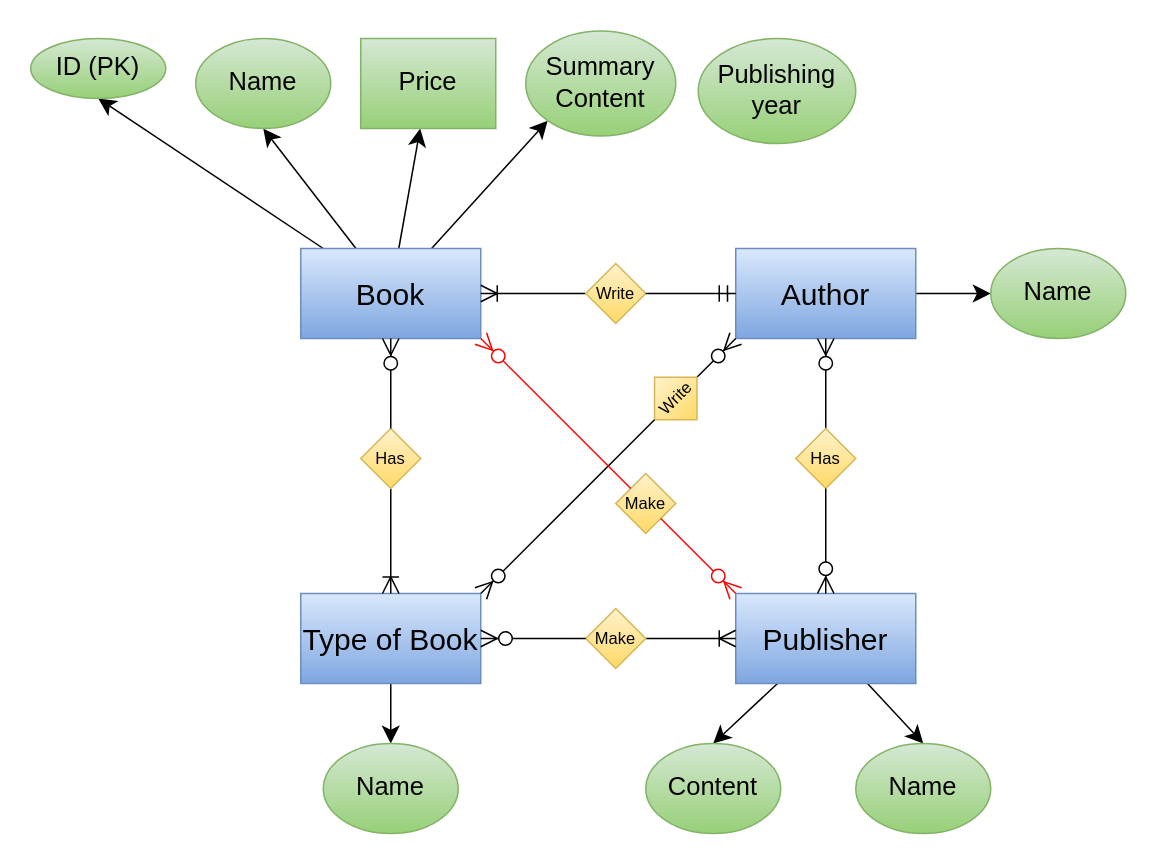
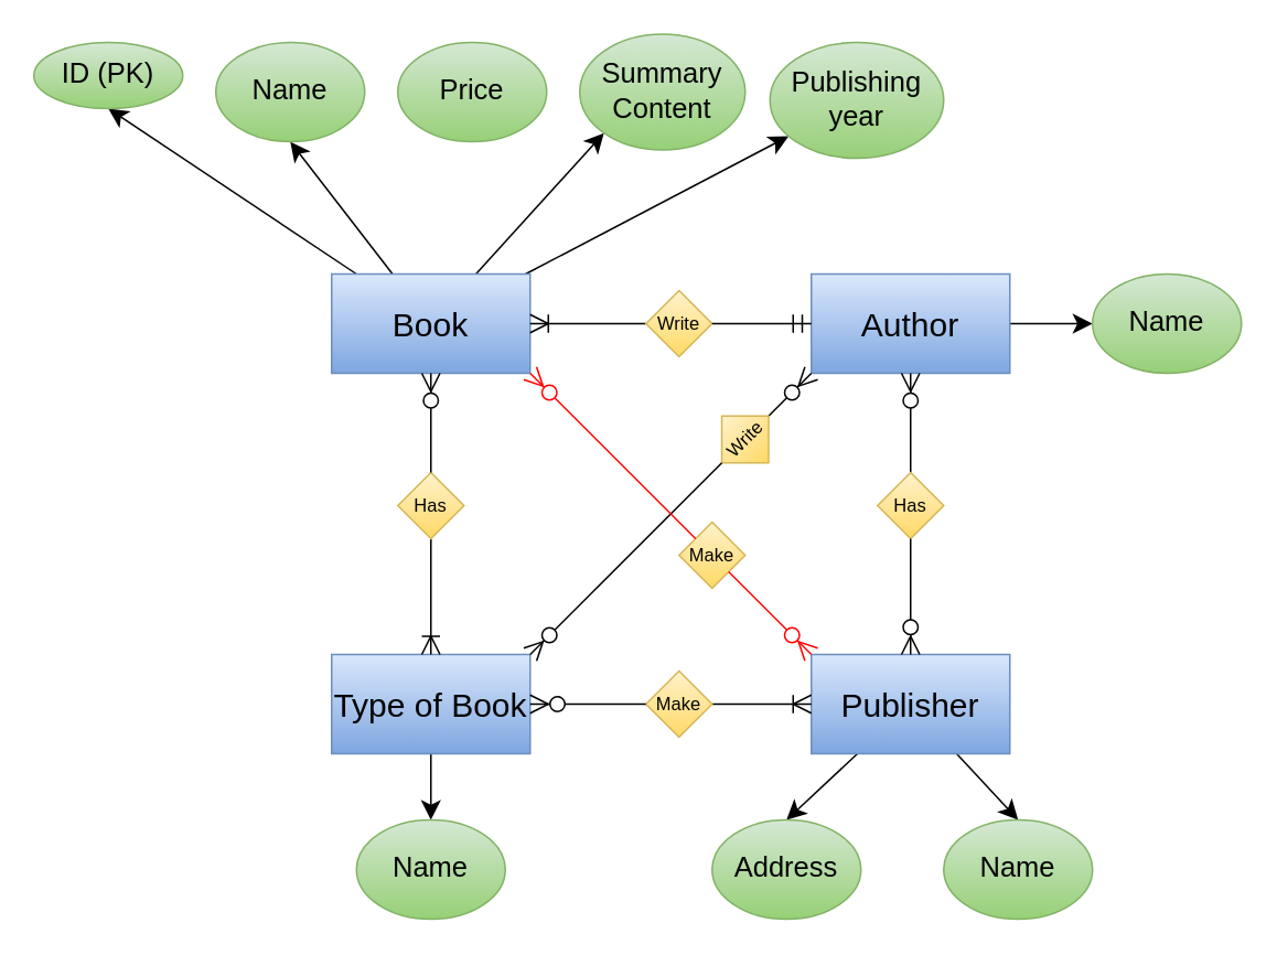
  <mxCell id="0" />
  <mxCell id="1" parent="0" />
  <mxCell id="2" style="edgeStyle=none;html=1;entryX=0.5;entryY=1;entryDx=0;entryDy=0;fontSize=17;fontColor=#030303;startSize=9;endSize=9;strokeColor=#000000;strokeWidth=1;" edge="1" parent="1" source="6" target="32"><mxGeometry relative="1" as="geometry" /></mxCell>
  <mxCell id="3" style="edgeStyle=none;html=1;entryX=0.5;entryY=1;entryDx=0;entryDy=0;fontSize=17;fontColor=#030303;startSize=9;endSize=9;strokeColor=#000000;strokeWidth=1;" edge="1" parent="1" source="6" target="33"><mxGeometry relative="1" as="geometry" /></mxCell>
  <mxCell id="4" style="edgeStyle=none;html=1;entryX=0;entryY=1;entryDx=0;entryDy=0;fontSize=17;fontColor=#030303;startSize=9;endSize=9;strokeColor=#000000;strokeWidth=1;" edge="1" parent="1" source="6" target="34"><mxGeometry relative="1" as="geometry" /></mxCell>
- <mxCell id="5" style="edgeStyle=none;html=1;fontSize=17;fontColor=#030303;startSize=9;endSize=9;strokeColor=#000000;strokeWidth=1;" edge="1" parent="1" source="6" target="38"><mxGeometry relative="1" as="geometry" /></mxCell>
+ <mxCell id="5" style="edgeStyle=none;html=1;fontSize=17;fontColor=#030303;startSize=9;endSize=9;strokeColor=#000000;strokeWidth=1;" edge="1" parent="1" source="6" target="35"><mxGeometry relative="1" as="geometry" /></mxCell>
  <mxCell id="6" value="Book" style="rounded=0;whiteSpace=wrap;html=1;fillColor=#dae8fc;gradientColor=#7ea6e0;strokeColor=#6c8ebf;fontColor=#030303;fontSize=20;" vertex="1" parent="1"><mxGeometry x="200" y="165" width="120" height="60" as="geometry" /></mxCell>
  <mxCell id="7" style="edgeStyle=none;html=1;entryX=0.5;entryY=0;entryDx=0;entryDy=0;fontSize=17;fontColor=#030303;startSize=9;endSize=9;strokeColor=#000000;strokeWidth=1;" edge="1" parent="1" source="8" target="37"><mxGeometry relative="1" as="geometry" /></mxCell>
  <mxCell id="8" value="Type of Book" style="rounded=0;whiteSpace=wrap;html=1;fillColor=#dae8fc;gradientColor=#7ea6e0;strokeColor=#6c8ebf;fontColor=#030303;fontSize=20;" vertex="1" parent="1"><mxGeometry x="200" y="395" width="120" height="60" as="geometry" /></mxCell>
  <mxCell id="9" style="edgeStyle=none;html=1;entryX=0.5;entryY=0;entryDx=0;entryDy=0;fontSize=17;fontColor=#030303;startSize=9;endSize=9;strokeColor=#000000;strokeWidth=1;" edge="1" parent="1" source="11" target="39"><mxGeometry relative="1" as="geometry" /></mxCell>
  <mxCell id="10" style="edgeStyle=none;html=1;entryX=0.5;entryY=0;entryDx=0;entryDy=0;fontSize=17;fontColor=#030303;startSize=9;endSize=9;strokeColor=#000000;strokeWidth=1;" edge="1" parent="1" source="11" target="36"><mxGeometry relative="1" as="geometry" /></mxCell>
  <mxCell id="11" value="Publisher" style="rounded=0;whiteSpace=wrap;html=1;fillColor=#dae8fc;gradientColor=#7ea6e0;strokeColor=#6c8ebf;fontColor=#030303;fontSize=20;" vertex="1" parent="1"><mxGeometry x="490" y="395" width="120" height="60" as="geometry" /></mxCell>
  <mxCell id="12" style="edgeStyle=none;html=1;entryX=0;entryY=0.5;entryDx=0;entryDy=0;fontSize=17;fontColor=#030303;startSize=9;endSize=9;strokeColor=#000000;strokeWidth=1;" edge="1" parent="1" source="13" target="40"><mxGeometry relative="1" as="geometry" /></mxCell>
  <mxCell id="13" value="Author" style="rounded=0;whiteSpace=wrap;html=1;fillColor=#dae8fc;gradientColor=#7ea6e0;strokeColor=#6c8ebf;fontColor=#030303;fontSize=20;" vertex="1" parent="1"><mxGeometry x="490" y="165" width="120" height="60" as="geometry" /></mxCell>
  <mxCell id="14" value="" style="edgeStyle=entityRelationEdgeStyle;fontSize=12;html=1;endArrow=ERoneToMany;startArrow=none;fontColor=#030303;entryX=1;entryY=0.5;entryDx=0;entryDy=0;strokeColor=#000000;strokeWidth=1;endSize=9;startSize=9;exitX=0;exitY=0.5;exitDx=0;exitDy=0;" edge="1" parent="1" source="20" target="6"><mxGeometry width="100" height="100" relative="1" as="geometry"><mxPoint x="440" y="255" as="sourcePoint" /><mxPoint x="460" y="175" as="targetPoint" /></mxGeometry></mxCell>
  <mxCell id="15" value="" style="fontSize=12;html=1;endArrow=ERoneToMany;startArrow=none;fontColor=#030303;startSize=9;endSize=9;strokeColor=#000000;strokeWidth=1;exitX=0.5;exitY=1;exitDx=0;exitDy=0;entryX=0.5;entryY=0;entryDx=0;entryDy=0;" edge="1" parent="1" source="27" target="8"><mxGeometry width="100" height="100" relative="1" as="geometry"><mxPoint x="360" y="275" as="sourcePoint" /><mxPoint x="460" y="175" as="targetPoint" /></mxGeometry></mxCell>
  <mxCell id="16" value="" style="fontSize=12;html=1;endArrow=ERzeroToMany;endFill=1;startArrow=none;fontColor=#030303;startSize=9;endSize=9;strokeColor=#000000;strokeWidth=1;exitX=1;exitY=0.5;exitDx=0;exitDy=0;entryX=0;entryY=1;entryDx=0;entryDy=0;" edge="1" parent="1" source="25" target="13"><mxGeometry width="100" height="100" relative="1" as="geometry"><mxPoint x="380" y="335" as="sourcePoint" /><mxPoint x="480" y="235" as="targetPoint" /></mxGeometry></mxCell>
  <mxCell id="17" value="" style="fontSize=12;html=1;endArrow=ERoneToMany;startArrow=none;fontColor=#030303;startSize=9;endSize=9;strokeColor=#000000;strokeWidth=1;exitX=1;exitY=0.5;exitDx=0;exitDy=0;entryX=0;entryY=0.5;entryDx=0;entryDy=0;" edge="1" parent="1" source="18" target="11"><mxGeometry width="100" height="100" relative="1" as="geometry"><mxPoint x="400" y="345" as="sourcePoint" /><mxPoint x="470" y="425" as="targetPoint" /></mxGeometry></mxCell>
  <mxCell id="18" value="&lt;font color=&quot;#030303&quot; style=&quot;font-size: 11px&quot;&gt;Make&lt;/font&gt;" style="shape=rhombus;perimeter=rhombusPerimeter;whiteSpace=wrap;html=1;align=center;fontSize=11;fillColor=#fff2cc;strokeColor=#d6b656;gradientColor=#ffd966;" vertex="1" parent="1"><mxGeometry x="390" y="405" width="40" height="40" as="geometry" /></mxCell>
  <mxCell id="19" value="" style="fontSize=12;html=1;endArrow=none;startArrow=ERzeroToMany;fontColor=#030303;startSize=9;endSize=9;strokeColor=#000000;strokeWidth=1;exitX=1;exitY=0.5;exitDx=0;exitDy=0;entryX=0;entryY=0.5;entryDx=0;entryDy=0;" edge="1" parent="1" source="8" target="18"><mxGeometry width="100" height="100" relative="1" as="geometry"><mxPoint x="330" y="385" as="sourcePoint" /><mxPoint x="490" y="385" as="targetPoint" /></mxGeometry></mxCell>
  <mxCell id="20" value="&lt;font color=&quot;#030303&quot; style=&quot;font-size: 11px&quot;&gt;Write&lt;/font&gt;" style="shape=rhombus;perimeter=rhombusPerimeter;whiteSpace=wrap;html=1;align=center;fontSize=11;fillColor=#fff2cc;strokeColor=#d6b656;gradientColor=#ffd966;" vertex="1" parent="1"><mxGeometry x="390" y="175" width="40" height="40" as="geometry" /></mxCell>
  <mxCell id="21" value="" style="edgeStyle=entityRelationEdgeStyle;fontSize=12;html=1;endArrow=none;startArrow=ERmandOne;fontColor=#030303;entryX=1;entryY=0.5;entryDx=0;entryDy=0;strokeColor=#000000;strokeWidth=1;endSize=9;startSize=9;exitX=0;exitY=0.5;exitDx=0;exitDy=0;" edge="1" parent="1" source="13" target="20"><mxGeometry width="100" height="100" relative="1" as="geometry"><mxPoint x="490" y="195" as="sourcePoint" /><mxPoint x="330" y="195" as="targetPoint" /></mxGeometry></mxCell>
  <mxCell id="22" value="" style="fontSize=12;html=1;endArrow=ERzeroToMany;endFill=1;startArrow=none;fontColor=#030303;startSize=9;endSize=9;strokeColor=#000000;strokeWidth=1;exitX=0.5;exitY=0;exitDx=0;exitDy=0;entryX=0.5;entryY=1;entryDx=0;entryDy=0;" edge="1" parent="1" source="23" target="13"><mxGeometry width="100" height="100" relative="1" as="geometry"><mxPoint x="380" y="355" as="sourcePoint" /><mxPoint x="540" y="225" as="targetPoint" /></mxGeometry></mxCell>
  <mxCell id="23" value="&lt;font color=&quot;#030303&quot; style=&quot;font-size: 11px&quot;&gt;Has&lt;/font&gt;" style="shape=rhombus;perimeter=rhombusPerimeter;whiteSpace=wrap;html=1;align=center;fontSize=11;fillColor=#fff2cc;strokeColor=#d6b656;gradientColor=#ffd966;" vertex="1" parent="1"><mxGeometry x="530" y="285" width="40" height="40" as="geometry" /></mxCell>
  <mxCell id="24" value="" style="fontSize=12;html=1;endArrow=none;endFill=1;startArrow=ERzeroToMany;fontColor=#030303;startSize=9;endSize=9;strokeColor=#000000;strokeWidth=1;exitX=0.5;exitY=0;exitDx=0;exitDy=0;entryX=0.5;entryY=1;entryDx=0;entryDy=0;" edge="1" parent="1" source="11" target="23"><mxGeometry width="100" height="100" relative="1" as="geometry"><mxPoint x="550" y="355" as="sourcePoint" /><mxPoint x="550" y="225" as="targetPoint" /></mxGeometry></mxCell>
  <mxCell id="25" value="&lt;font color=&quot;#030303&quot; style=&quot;font-size: 11px&quot;&gt;Write&lt;/font&gt;" style="shape=rhombus;perimeter=rhombusPerimeter;whiteSpace=wrap;html=1;align=center;fontSize=11;fillColor=#fff2cc;strokeColor=#d6b656;rotation=-45;gradientColor=#ffd966;" vertex="1" parent="1"><mxGeometry x="430" y="245" width="40" height="40" as="geometry" /></mxCell>
  <mxCell id="26" value="" style="fontSize=12;html=1;endArrow=none;endFill=1;startArrow=ERzeroToMany;fontColor=#030303;startSize=9;endSize=9;strokeColor=#000000;strokeWidth=1;exitX=1;exitY=0;exitDx=0;exitDy=0;entryX=0;entryY=0.5;entryDx=0;entryDy=0;" edge="1" parent="1" source="8" target="25"><mxGeometry width="100" height="100" relative="1" as="geometry"><mxPoint x="330" y="355" as="sourcePoint" /><mxPoint x="490" y="225" as="targetPoint" /></mxGeometry></mxCell>
  <mxCell id="27" value="&lt;font color=&quot;#030303&quot; style=&quot;font-size: 11px&quot;&gt;Has&lt;/font&gt;" style="shape=rhombus;perimeter=rhombusPerimeter;whiteSpace=wrap;html=1;align=center;fontSize=11;fillColor=#fff2cc;strokeColor=#d6b656;gradientColor=#ffd966;" vertex="1" parent="1"><mxGeometry x="240" y="285" width="40" height="40" as="geometry" /></mxCell>
  <mxCell id="28" value="" style="fontSize=12;html=1;endArrow=none;startArrow=ERzeroToMany;fontColor=#030303;startSize=9;endSize=9;strokeColor=#000000;strokeWidth=1;exitX=0.5;exitY=1;exitDx=0;exitDy=0;entryX=0.5;entryY=0;entryDx=0;entryDy=0;" edge="1" parent="1" source="6" target="27"><mxGeometry width="100" height="100" relative="1" as="geometry"><mxPoint x="260" y="225" as="sourcePoint" /><mxPoint x="260" y="395" as="targetPoint" /></mxGeometry></mxCell>
  <mxCell id="29" value="&lt;font color=&quot;#030303&quot;&gt;Make&lt;/font&gt;" style="shape=rhombus;perimeter=rhombusPerimeter;whiteSpace=wrap;html=1;align=center;fontSize=11;fillColor=#fff2cc;strokeColor=#d6b656;gradientColor=#ffd966;" vertex="1" parent="1"><mxGeometry x="410" y="315" width="40" height="40" as="geometry" /></mxCell>
  <mxCell id="30" value="" style="fontSize=12;html=1;endArrow=none;startArrow=ERzeroToMany;fontColor=#660000;startSize=9;endSize=9;strokeColor=#FF0000;strokeWidth=1;exitX=1;exitY=1;exitDx=0;exitDy=0;entryX=0;entryY=0;entryDx=0;entryDy=0;" edge="1" parent="1" source="6" target="29"><mxGeometry width="100" height="100" relative="1" as="geometry"><mxPoint x="320" y="225" as="sourcePoint" /><mxPoint x="490" y="395" as="targetPoint" /></mxGeometry></mxCell>
  <mxCell id="31" value="" style="fontSize=12;html=1;endArrow=none;endFill=1;startArrow=ERzeroToMany;fontColor=#030303;startSize=9;endSize=9;strokeColor=#FF0000;strokeWidth=1;exitX=0;exitY=0;exitDx=0;exitDy=0;entryX=0.5;entryY=1;entryDx=0;entryDy=0;" edge="1" parent="1" source="11"><mxGeometry width="100" height="100" relative="1" as="geometry"><mxPoint x="440" y="415" as="sourcePoint" /><mxPoint x="440" y="345" as="targetPoint" /></mxGeometry></mxCell>
  <mxCell id="32" value="&lt;font color=&quot;#030303&quot; style=&quot;font-size: 17px&quot;&gt;ID (PK)&lt;/font&gt;" style="ellipse;whiteSpace=wrap;html=1;fontSize=17;strokeColor=#82b366;fillColor=#d5e8d4;gradientColor=#97d077;strokeWidth=1;" vertex="1" parent="1"><mxGeometry x="20" y="25" width="90" height="40" as="geometry" /></mxCell>
  <mxCell id="33" value="&lt;font color=&quot;#030303&quot; style=&quot;font-size: 17px&quot;&gt;Name&lt;/font&gt;" style="ellipse;whiteSpace=wrap;html=1;fontSize=17;strokeColor=#82b366;fillColor=#d5e8d4;gradientColor=#97d077;strokeWidth=1;" vertex="1" parent="1"><mxGeometry x="130" y="25" width="90" height="60" as="geometry" /></mxCell>
  <mxCell id="34" value="&lt;font color=&quot;#030303&quot;&gt;Summary Content&lt;/font&gt;" style="ellipse;whiteSpace=wrap;html=1;fontSize=17;strokeColor=#82b366;fillColor=#d5e8d4;gradientColor=#97d077;strokeWidth=1;" vertex="1" parent="1"><mxGeometry x="350" y="20" width="100" height="70" as="geometry" /></mxCell>
  <mxCell id="35" value="&lt;font color=&quot;#030303&quot;&gt;Publishing year&lt;/font&gt;" style="ellipse;whiteSpace=wrap;html=1;fontSize=17;strokeColor=#82b366;fillColor=#d5e8d4;gradientColor=#97d077;strokeWidth=1;" vertex="1" parent="1"><mxGeometry x="465" y="25" width="105" height="70" as="geometry" /></mxCell>
  <mxCell id="36" value="&lt;font color=&quot;#030303&quot; style=&quot;font-size: 17px&quot;&gt;Name&lt;/font&gt;" style="ellipse;whiteSpace=wrap;html=1;fontSize=17;strokeColor=#82b366;fillColor=#d5e8d4;gradientColor=#97d077;strokeWidth=1;" vertex="1" parent="1"><mxGeometry x="570" y="495" width="90" height="60" as="geometry" /></mxCell>
  <mxCell id="37" value="&lt;font color=&quot;#030303&quot; style=&quot;font-size: 17px&quot;&gt;Name&lt;/font&gt;" style="ellipse;whiteSpace=wrap;html=1;fontSize=17;strokeColor=#82b366;fillColor=#d5e8d4;gradientColor=#97d077;strokeWidth=1;" vertex="1" parent="1"><mxGeometry x="215" y="495" width="90" height="60" as="geometry" /></mxCell>
- <mxCell id="38" value="&lt;font color=&quot;#030303&quot;&gt;Price&lt;/font&gt;" style="whiteSpace=wrap;html=1;fontSize=17;strokeColor=#82b366;fillColor=#d5e8d4;gradientColor=#97d077;strokeWidth=1;rounded=0;" vertex="1" parent="1"><mxGeometry x="240" y="25" width="90" height="60" as="geometry" /></mxCell>
- <mxCell id="39" value="&lt;font color=&quot;#030303&quot; style=&quot;font-size: 17px&quot;&gt;Content&lt;/font&gt;" style="ellipse;whiteSpace=wrap;html=1;fontSize=17;strokeColor=#82b366;fillColor=#d5e8d4;gradientColor=#97d077;strokeWidth=1;" vertex="1" parent="1"><mxGeometry x="430" y="495" width="90" height="60" as="geometry" /></mxCell>
+ <mxCell id="38" value="&lt;font color=&quot;#030303&quot;&gt;Price&lt;/font&gt;" style="ellipse;whiteSpace=wrap;html=1;fontSize=17;strokeColor=#82b366;fillColor=#d5e8d4;gradientColor=#97d077;strokeWidth=1;" vertex="1" parent="1"><mxGeometry x="240" y="25" width="90" height="60" as="geometry" /></mxCell>
+ <mxCell id="39" value="&lt;font color=&quot;#030303&quot; style=&quot;font-size: 17px&quot;&gt;Address&lt;/font&gt;" style="ellipse;whiteSpace=wrap;html=1;fontSize=17;strokeColor=#82b366;fillColor=#d5e8d4;gradientColor=#97d077;strokeWidth=1;" vertex="1" parent="1"><mxGeometry x="430" y="495" width="90" height="60" as="geometry" /></mxCell>
  <mxCell id="40" value="&lt;font color=&quot;#030303&quot; style=&quot;font-size: 17px&quot;&gt;Name&lt;/font&gt;" style="ellipse;whiteSpace=wrap;html=1;fontSize=17;strokeColor=#82b366;fillColor=#d5e8d4;gradientColor=#97d077;strokeWidth=1;" vertex="1" parent="1"><mxGeometry x="660" y="165" width="90" height="60" as="geometry" /></mxCell>
